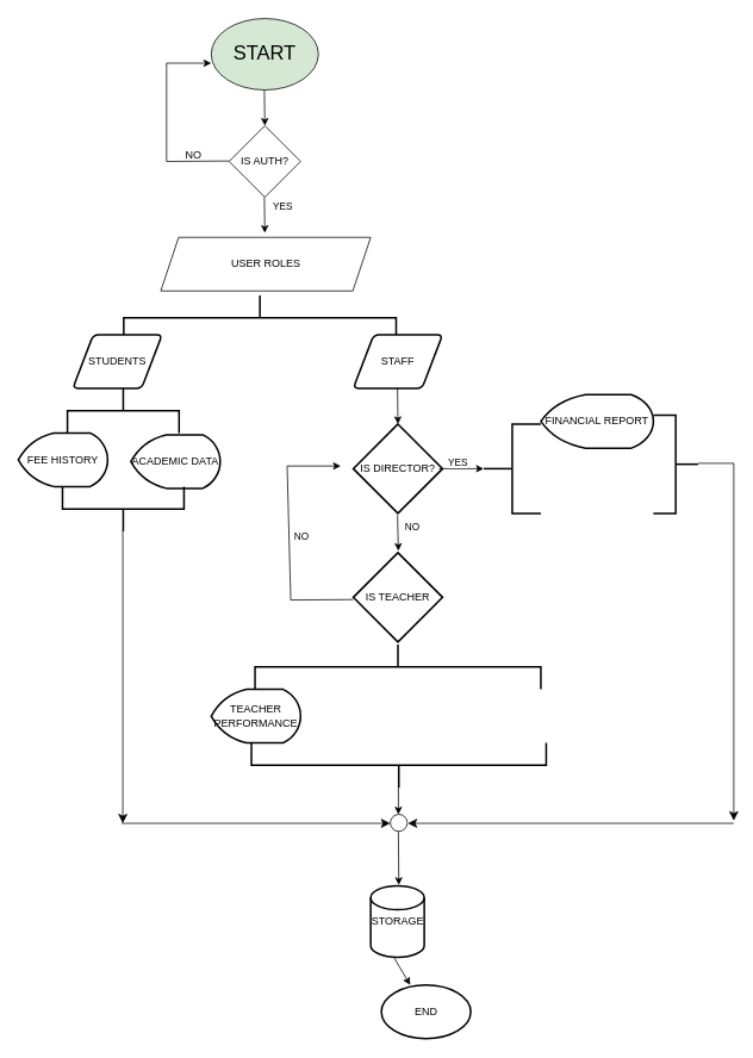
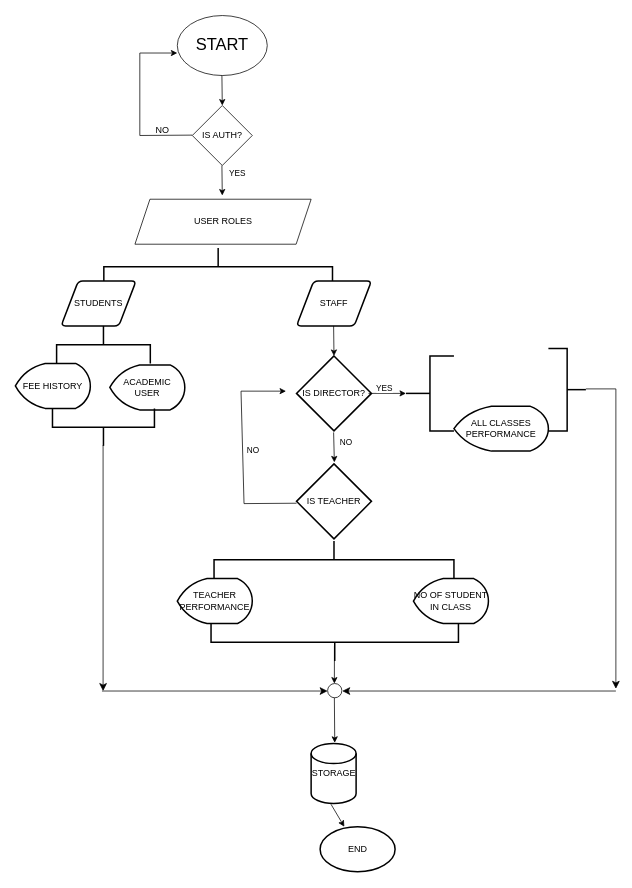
  <mxCell id="0" />
  <mxCell id="1" parent="0" />
  <mxCell id="2" value="USER ROLES" style="shape=parallelogram;perimeter=parallelogramPerimeter;whiteSpace=wrap;html=1;fixedSize=1;" parent="1" vertex="1"><mxGeometry x="179.5" y="265" width="235" height="60" as="geometry" /></mxCell>
  <mxCell id="3" value="" style="strokeWidth=2;html=1;shape=mxgraph.flowchart.annotation_2;align=left;labelPosition=right;pointerEvents=1;direction=south;" parent="1" vertex="1"><mxGeometry x="138" y="330" width="305" height="50" as="geometry" /></mxCell>
  <mxCell id="4" value="STAFF" style="shape=parallelogram;html=1;strokeWidth=2;perimeter=parallelogramPerimeter;whiteSpace=wrap;rounded=1;arcSize=12;size=0.23;" parent="1" vertex="1"><mxGeometry x="395" y="374" width="100" height="60" as="geometry" /></mxCell>
  <mxCell id="5" value="" style="endArrow=classic;html=1;rounded=0;" parent="1" edge="1"><mxGeometry width="50" height="50" relative="1" as="geometry"><mxPoint x="444.5" y="434" as="sourcePoint" /><mxPoint x="445" y="474" as="targetPoint" /></mxGeometry></mxCell>
  <mxCell id="6" value="IS DIRECTOR?" style="strokeWidth=2;html=1;shape=mxgraph.flowchart.decision;whiteSpace=wrap;" parent="1" vertex="1"><mxGeometry x="395" y="474" width="100" height="100" as="geometry" /></mxCell>
  <mxCell id="7" value="" style="endArrow=classic;html=1;rounded=0;" parent="1" edge="1"><mxGeometry width="50" height="50" relative="1" as="geometry"><mxPoint x="444.5" y="576" as="sourcePoint" /><mxPoint x="445.5" y="616" as="targetPoint" /></mxGeometry></mxCell>
  <mxCell id="8" value="NO" style="edgeLabel;html=1;align=center;verticalAlign=middle;resizable=0;points=[];" parent="7" vertex="1" connectable="0"><mxGeometry x="-0.296" y="3" relative="1" as="geometry"><mxPoint x="13" as="offset" /></mxGeometry></mxCell>
  <mxCell id="9" value="IS TEACHER" style="strokeWidth=2;html=1;shape=mxgraph.flowchart.decision;whiteSpace=wrap;" parent="1" vertex="1"><mxGeometry x="395" y="618" width="100" height="100" as="geometry" /></mxCell>
  <mxCell id="10" value="" style="group" parent="1" vertex="1" connectable="0"><mxGeometry x="20" y="374" width="226" height="220" as="geometry" /></mxCell>
  <mxCell id="11" value="STUDENTS" style="shape=parallelogram;html=1;strokeWidth=2;perimeter=parallelogramPerimeter;whiteSpace=wrap;rounded=1;arcSize=12;size=0.23;" parent="10" vertex="1"><mxGeometry x="61" width="100" height="60" as="geometry" /></mxCell>
  <mxCell id="12" value="" style="strokeWidth=2;html=1;shape=mxgraph.flowchart.annotation_2;align=left;labelPosition=right;pointerEvents=1;direction=south;" parent="10" vertex="1"><mxGeometry x="55" y="60" width="125" height="50" as="geometry" /></mxCell>
  <mxCell id="13" value="FEE HISTORY" style="strokeWidth=2;html=1;shape=mxgraph.flowchart.display;whiteSpace=wrap;" parent="10" vertex="1"><mxGeometry y="110" width="100" height="60" as="geometry" /></mxCell>
- <mxCell id="14" value="ACADEMIC DATA" style="strokeWidth=2;html=1;shape=mxgraph.flowchart.display;whiteSpace=wrap;" parent="10" vertex="1"><mxGeometry x="126" y="112" width="100" height="60" as="geometry" /></mxCell>
+ <mxCell id="14" value="ACADEMIC USER" style="strokeWidth=2;html=1;shape=mxgraph.flowchart.display;whiteSpace=wrap;" parent="10" vertex="1"><mxGeometry x="126" y="112" width="100" height="60" as="geometry" /></mxCell>
  <mxCell id="15" value="" style="strokeWidth=2;html=1;shape=mxgraph.flowchart.annotation_2;align=left;labelPosition=right;pointerEvents=1;direction=north;" parent="10" vertex="1"><mxGeometry x="49.5" y="170" width="136" height="50" as="geometry" /></mxCell>
- <mxCell id="16" value="&lt;font style=&quot;font-size: 22px;&quot;&gt;START&lt;/font&gt;" style="ellipse;whiteSpace=wrap;html=1;fontColor=default;fillColor=#d5e8d4;" parent="1" vertex="1"><mxGeometry x="236" y="20" width="120" height="80" as="geometry" /></mxCell>
+ <mxCell id="16" value="&lt;font style=&quot;font-size: 22px;&quot;&gt;START&lt;/font&gt;" style="ellipse;whiteSpace=wrap;html=1;fontColor=default;" parent="1" vertex="1"><mxGeometry x="236" y="20" width="120" height="80" as="geometry" /></mxCell>
  <mxCell id="17" value="" style="endArrow=classic;html=1;rounded=0;" parent="1" edge="1"><mxGeometry width="50" height="50" relative="1" as="geometry"><mxPoint x="295.5" y="220" as="sourcePoint" /><mxPoint x="296" y="260" as="targetPoint" /></mxGeometry></mxCell>
  <mxCell id="18" value="YES" style="edgeLabel;html=1;align=center;verticalAlign=middle;resizable=0;points=[];" parent="17" vertex="1" connectable="0"><mxGeometry x="0.101" y="2" relative="1" as="geometry"><mxPoint x="18" y="-12" as="offset" /></mxGeometry></mxCell>
  <mxCell id="19" value="" style="endArrow=classic;html=1;rounded=0;" parent="1" edge="1"><mxGeometry width="50" height="50" relative="1" as="geometry"><mxPoint x="295.5" y="100" as="sourcePoint" /><mxPoint x="296" y="140" as="targetPoint" /></mxGeometry></mxCell>
  <mxCell id="20" value="IS AUTH?" style="rhombus;whiteSpace=wrap;html=1;" parent="1" vertex="1"><mxGeometry x="256" y="140" width="80" height="80" as="geometry" /></mxCell>
  <mxCell id="21" value="" style="endArrow=classic;html=1;rounded=0;" parent="1" edge="1"><mxGeometry width="50" height="50" relative="1" as="geometry"><mxPoint x="256" y="179.5" as="sourcePoint" /><mxPoint x="236" y="70" as="targetPoint" /><Array as="points"><mxPoint x="186" y="180" /><mxPoint x="186" y="70" /></Array></mxGeometry></mxCell>
  <mxCell id="22" value="NO" style="text;html=1;align=center;verticalAlign=middle;resizable=0;points=[];autosize=1;strokeColor=none;fillColor=none;" parent="1" vertex="1"><mxGeometry x="196" y="158" width="40" height="30" as="geometry" /></mxCell>
  <mxCell id="23" value="" style="endArrow=classic;html=1;rounded=0;" parent="1" edge="1"><mxGeometry width="50" height="50" relative="1" as="geometry"><mxPoint x="395" y="670.5" as="sourcePoint" /><mxPoint x="381" y="521" as="targetPoint" /><Array as="points"><mxPoint x="325" y="671" /><mxPoint x="321" y="521" /></Array></mxGeometry></mxCell>
  <mxCell id="24" value="NO" style="edgeLabel;html=1;align=center;verticalAlign=middle;resizable=0;points=[];" parent="23" vertex="1" connectable="0"><mxGeometry x="0.014" relative="1" as="geometry"><mxPoint x="13" as="offset" /></mxGeometry></mxCell>
+ <mxCell id="25" value="ALL CLASSES PERFORMANCE" style="strokeWidth=2;html=1;shape=mxgraph.flowchart.display;whiteSpace=wrap;" parent="1" vertex="1"><mxGeometry x="605" y="541" width="126" height="60" as="geometry" /></mxCell>
  <mxCell id="26" value="" style="strokeWidth=2;html=1;shape=mxgraph.flowchart.annotation_2;align=left;labelPosition=right;pointerEvents=1;" parent="1" vertex="1"><mxGeometry x="541" y="474" width="64" height="100" as="geometry" /></mxCell>
- <mxCell id="27" value="FINANCIAL REPORT" style="strokeWidth=2;html=1;shape=mxgraph.flowchart.display;whiteSpace=wrap;" parent="1" vertex="1"><mxGeometry x="605" y="441" width="126" height="60" as="geometry" /></mxCell>
  <mxCell id="28" value="" style="strokeWidth=2;html=1;shape=mxgraph.flowchart.annotation_2;align=left;labelPosition=right;pointerEvents=1;direction=south;" parent="1" vertex="1"><mxGeometry x="285" y="721" width="320" height="50" as="geometry" /></mxCell>
  <mxCell id="29" value="" style="endArrow=classic;html=1;rounded=0;entryX=0;entryY=0.5;entryDx=0;entryDy=0;entryPerimeter=0;" parent="1" target="26" edge="1"><mxGeometry width="50" height="50" relative="1" as="geometry"><mxPoint x="491" y="524" as="sourcePoint" /><mxPoint x="551" y="523.5" as="targetPoint" /></mxGeometry></mxCell>
  <mxCell id="30" value="YES" style="edgeLabel;html=1;align=center;verticalAlign=middle;resizable=0;points=[];" parent="29" vertex="1" connectable="0"><mxGeometry x="-0.4" y="1" relative="1" as="geometry"><mxPoint x="5" y="-7" as="offset" /></mxGeometry></mxCell>
  <mxCell id="31" value="TEACHER PERFORMANCE" style="strokeWidth=2;html=1;shape=mxgraph.flowchart.display;whiteSpace=wrap;" parent="1" vertex="1"><mxGeometry x="236" y="771" width="100" height="60" as="geometry" /></mxCell>
+ <mxCell id="32" value="NO OF STUDENT IN CLASS" style="strokeWidth=2;html=1;shape=mxgraph.flowchart.display;whiteSpace=wrap;" parent="1" vertex="1"><mxGeometry x="551" y="771" width="100" height="60" as="geometry" /></mxCell>
  <mxCell id="33" value="" style="strokeWidth=2;html=1;shape=mxgraph.flowchart.annotation_2;align=left;labelPosition=right;pointerEvents=1;direction=west;" parent="1" vertex="1"><mxGeometry x="731" y="464" width="50" height="110" as="geometry" /></mxCell>
  <mxCell id="34" value="" style="strokeWidth=2;html=1;shape=mxgraph.flowchart.annotation_2;align=left;labelPosition=right;pointerEvents=1;direction=north;" parent="1" vertex="1"><mxGeometry x="281" y="831" width="330" height="50" as="geometry" /></mxCell>
  <mxCell id="35" value="" style="edgeStyle=segmentEdgeStyle;endArrow=classic;html=1;curved=0;rounded=0;endSize=8;startSize=8;" parent="1" edge="1"><mxGeometry width="50" height="50" relative="1" as="geometry"><mxPoint x="781" y="518" as="sourcePoint" /><mxPoint x="821" y="918" as="targetPoint" /></mxGeometry></mxCell>
  <mxCell id="36" value="" style="edgeStyle=segmentEdgeStyle;endArrow=classic;html=1;curved=0;rounded=0;endSize=8;startSize=8;" parent="1" edge="1"><mxGeometry width="50" height="50" relative="1" as="geometry"><mxPoint x="821" y="921" as="sourcePoint" /><mxPoint x="456" y="921" as="targetPoint" /></mxGeometry></mxCell>
  <mxCell id="37" value="" style="edgeStyle=segmentEdgeStyle;endArrow=classic;html=1;curved=0;rounded=0;endSize=8;startSize=8;" parent="1" edge="1"><mxGeometry width="50" height="50" relative="1" as="geometry"><mxPoint x="137" y="593" as="sourcePoint" /><mxPoint x="137" y="921" as="targetPoint" /></mxGeometry></mxCell>
  <mxCell id="38" value="" style="edgeStyle=segmentEdgeStyle;endArrow=classic;html=1;curved=0;rounded=0;endSize=8;startSize=8;entryX=0;entryY=0.5;entryDx=0;entryDy=0;" parent="1" target="40" edge="1"><mxGeometry width="50" height="50" relative="1" as="geometry"><mxPoint x="135.5" y="921" as="sourcePoint" /><mxPoint x="411" y="921" as="targetPoint" /></mxGeometry></mxCell>
  <mxCell id="39" value="" style="endArrow=classic;html=1;rounded=0;" parent="1" edge="1"><mxGeometry width="50" height="50" relative="1" as="geometry"><mxPoint x="445.59" y="861" as="sourcePoint" /><mxPoint x="445.499" y="911" as="targetPoint" /></mxGeometry></mxCell>
  <mxCell id="40" value="" style="ellipse;whiteSpace=wrap;html=1;aspect=fixed;" parent="1" vertex="1"><mxGeometry x="436.5" y="911" width="19" height="19" as="geometry" /></mxCell>
  <mxCell id="41" value="" style="endArrow=classic;html=1;rounded=0;" parent="1" edge="1"><mxGeometry width="50" height="50" relative="1" as="geometry"><mxPoint x="445.5" y="930" as="sourcePoint" /><mxPoint x="446" y="990" as="targetPoint" /></mxGeometry></mxCell>
  <mxCell id="42" value="STORAGE" style="strokeWidth=2;html=1;shape=mxgraph.flowchart.database;whiteSpace=wrap;" parent="1" vertex="1"><mxGeometry x="414.5" y="991" width="60" height="80" as="geometry" /></mxCell>
  <mxCell id="43" value="" style="endArrow=classic;html=1;rounded=0;" parent="1" target="44" edge="1"><mxGeometry width="50" height="50" relative="1" as="geometry"><mxPoint x="441" y="1072" as="sourcePoint" /><mxPoint x="441.5" y="1132" as="targetPoint" /></mxGeometry></mxCell>
  <mxCell id="44" value="END" style="strokeWidth=2;html=1;shape=mxgraph.flowchart.start_1;whiteSpace=wrap;" parent="1" vertex="1"><mxGeometry x="426.5" y="1102" width="100" height="60" as="geometry" /></mxCell>
